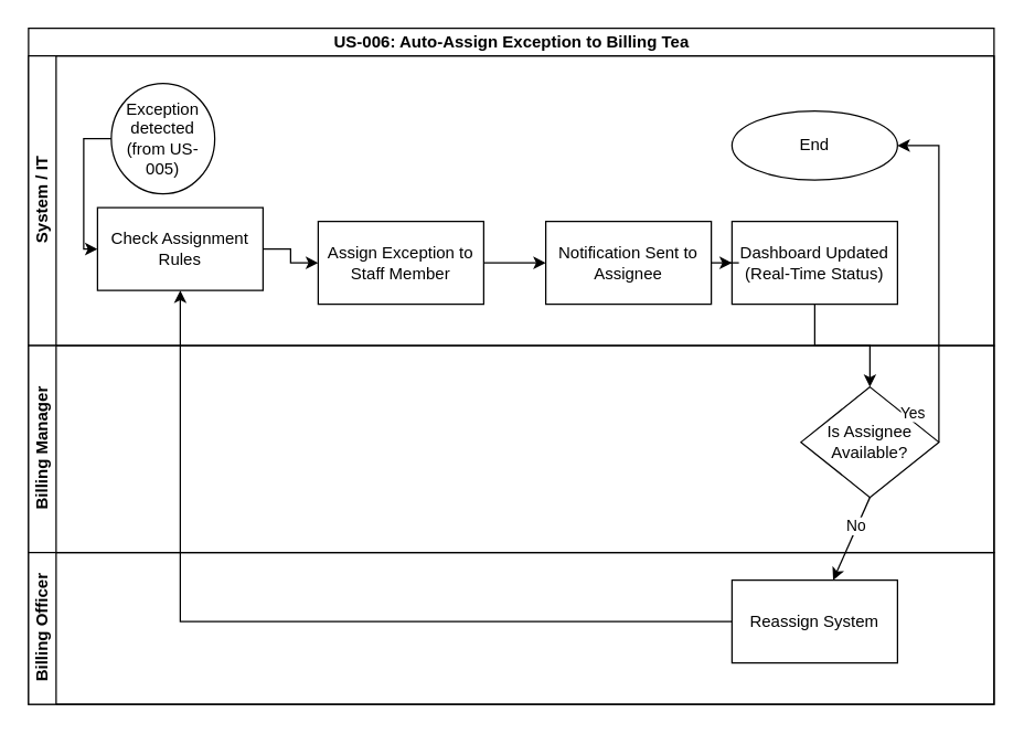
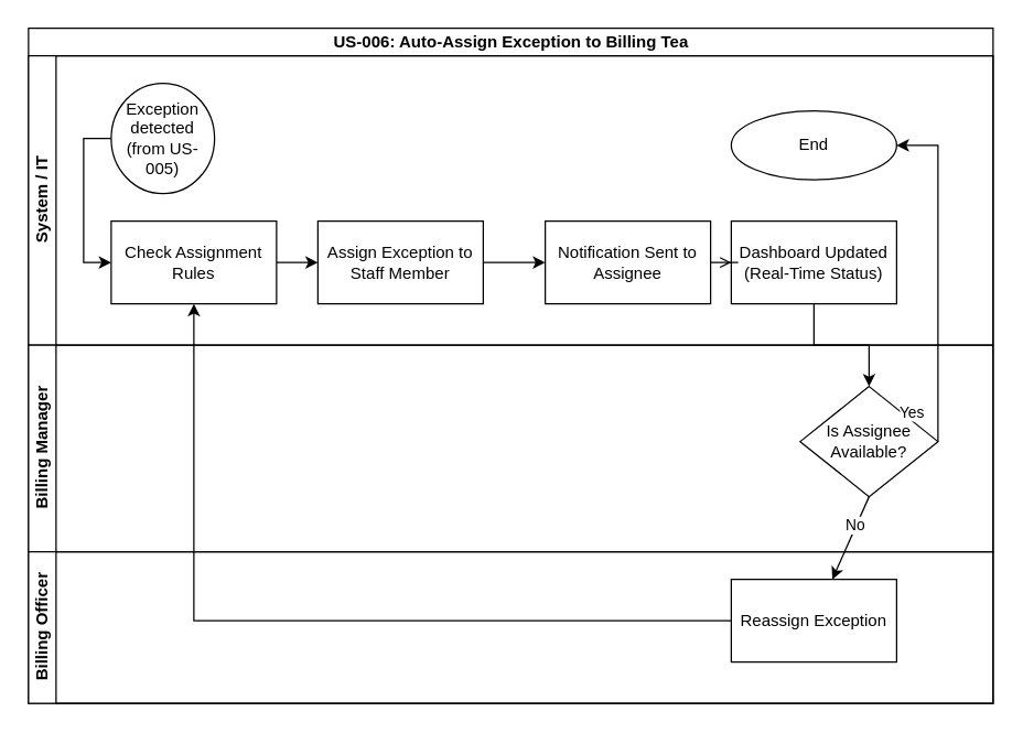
  <mxCell id="0" />
  <mxCell id="1" parent="0" />
  <mxCell id="2" value="US-006: Auto-Assign Exception to Billing Tea" style="swimlane;childLayout=stackLayout;resizeParent=1;resizeParentMax=0;horizontal=1;startSize=20;horizontalStack=0;html=1;" vertex="1" parent="1"><mxGeometry x="20" y="20" width="700" height="490" as="geometry" /></mxCell>
  <mxCell id="3" value="System / IT" style="swimlane;startSize=20;horizontal=0;html=1;" vertex="1" parent="2"><mxGeometry y="20" width="700" height="210" as="geometry" /></mxCell>
  <mxCell id="4" value="Dashboard Updated (Real-Time Status)" style="rounded=0;whiteSpace=wrap;html=1;" parent="3" vertex="1"><mxGeometry x="510" y="120" width="120" height="60" as="geometry" /></mxCell>
  <mxCell id="5" style="edgeStyle=orthogonalEdgeStyle;rounded=0;orthogonalLoop=1;jettySize=auto;html=1;exitX=1;exitY=0.5;exitDx=0;exitDy=0;entryX=0;entryY=0.5;entryDx=0;entryDy=0;" edge="1" parent="3" source="6" target="8"><mxGeometry relative="1" as="geometry" /></mxCell>
- <mxCell id="6" value="Check Assignment Rules" style="rounded=0;whiteSpace=wrap;html=1;" vertex="1" parent="3"><mxGeometry x="50" y="110" width="120" height="60" as="geometry" /></mxCell>
+ <mxCell id="6" value="Check Assignment Rules" style="rounded=0;whiteSpace=wrap;html=1;" vertex="1" parent="3"><mxGeometry x="60" y="120" width="120" height="60" as="geometry" /></mxCell>
  <mxCell id="7" style="edgeStyle=orthogonalEdgeStyle;rounded=0;orthogonalLoop=1;jettySize=auto;html=1;exitX=1;exitY=0.5;exitDx=0;exitDy=0;entryX=0;entryY=0.5;entryDx=0;entryDy=0;" edge="1" parent="3" source="8" target="10"><mxGeometry relative="1" as="geometry" /></mxCell>
  <mxCell id="8" value="Assign Exception to Staff Member" style="rounded=0;whiteSpace=wrap;html=1;" vertex="1" parent="3"><mxGeometry x="210" y="120" width="120" height="60" as="geometry" /></mxCell>
- <mxCell id="9" style="edgeStyle=orthogonalEdgeStyle;rounded=0;orthogonalLoop=1;jettySize=auto;html=1;exitX=1;exitY=0.5;exitDx=0;exitDy=0;" edge="1" parent="3" source="10" target="4"><mxGeometry relative="1" as="geometry" /></mxCell>
+ <mxCell id="9" style="edgeStyle=orthogonalEdgeStyle;rounded=0;orthogonalLoop=1;jettySize=auto;html=1;exitX=1;exitY=0.5;exitDx=0;exitDy=0;endArrow=open;" edge="1" parent="3" source="10" target="4"><mxGeometry relative="1" as="geometry" /></mxCell>
  <mxCell id="10" value="Notification Sent to Assignee" style="rounded=0;whiteSpace=wrap;html=1;" vertex="1" parent="3"><mxGeometry x="375" y="120" width="120" height="60" as="geometry" /></mxCell>
  <mxCell id="11" style="edgeStyle=orthogonalEdgeStyle;rounded=0;orthogonalLoop=1;jettySize=auto;html=1;exitX=0;exitY=0.5;exitDx=0;exitDy=0;entryX=0;entryY=0.5;entryDx=0;entryDy=0;" edge="1" parent="3" source="12" target="6"><mxGeometry relative="1" as="geometry" /></mxCell>
  <mxCell id="12" value="Exception detected (from US-005)" style="ellipse;whiteSpace=wrap;html=1;" vertex="1" parent="3"><mxGeometry x="60" y="20" width="75" height="80" as="geometry" /></mxCell>
  <mxCell id="13" value="End" style="ellipse;whiteSpace=wrap;html=1;" vertex="1" parent="3"><mxGeometry x="510" y="40" width="120" height="50" as="geometry" /></mxCell>
  <mxCell id="14" value="Billing Manager" style="swimlane;startSize=20;horizontal=0;html=1;" vertex="1" parent="2"><mxGeometry y="230" width="700" height="150" as="geometry" /></mxCell>
  <mxCell id="15" value="Is Assignee Available?" style="rhombus;whiteSpace=wrap;html=1;" vertex="1" parent="14"><mxGeometry x="560" y="30" width="100" height="80" as="geometry" /></mxCell>
  <mxCell id="16" style="edgeStyle=orthogonalEdgeStyle;rounded=0;orthogonalLoop=1;jettySize=auto;html=1;exitX=0;exitY=0.5;exitDx=0;exitDy=0;entryX=0.5;entryY=1;entryDx=0;entryDy=0;" edge="1" parent="2" source="23" target="6"><mxGeometry relative="1" as="geometry" /></mxCell>
  <mxCell id="17" style="edgeStyle=orthogonalEdgeStyle;rounded=0;orthogonalLoop=1;jettySize=auto;html=1;exitX=0.5;exitY=1;exitDx=0;exitDy=0;" edge="1" parent="2" source="4" target="15"><mxGeometry relative="1" as="geometry" /></mxCell>
  <mxCell id="18" style="edgeStyle=orthogonalEdgeStyle;rounded=0;orthogonalLoop=1;jettySize=auto;html=1;exitX=1;exitY=0.5;exitDx=0;exitDy=0;entryX=1;entryY=0.5;entryDx=0;entryDy=0;" edge="1" parent="2" source="15" target="13"><mxGeometry relative="1" as="geometry"><mxPoint x="710" y="110" as="targetPoint" /><Array as="points"><mxPoint x="660" y="300" /><mxPoint x="660" y="85" /></Array></mxGeometry></mxCell>
  <mxCell id="19" value="Yes" style="edgeLabel;html=1;align=center;verticalAlign=middle;resizable=0;points=[];" vertex="1" connectable="0" parent="18"><mxGeometry x="-0.08" y="-1" relative="1" as="geometry"><mxPoint x="-21" y="91" as="offset" /></mxGeometry></mxCell>
  <mxCell id="20" value="" style="endArrow=classic;html=1;rounded=0;exitX=0.5;exitY=1;exitDx=0;exitDy=0;" edge="1" parent="2" source="15" target="23"><mxGeometry width="50" height="50" relative="1" as="geometry"><mxPoint x="760" y="215" as="sourcePoint" /><mxPoint x="690" y="680" as="targetPoint" /></mxGeometry></mxCell>
  <mxCell id="21" value="No" style="edgeLabel;html=1;align=center;verticalAlign=middle;resizable=0;points=[];" vertex="1" connectable="0" parent="20"><mxGeometry x="-0.2" y="1" relative="1" as="geometry"><mxPoint x="-1" y="-4" as="offset" /></mxGeometry></mxCell>
  <mxCell id="22" value="Billing Officer" style="swimlane;startSize=20;horizontal=0;html=1;" vertex="1" parent="2"><mxGeometry y="380" width="700" height="110" as="geometry" /></mxCell>
- <mxCell id="23" value="Reassign System" style="rounded=0;whiteSpace=wrap;html=1;" vertex="1" parent="22"><mxGeometry x="510" y="20" width="120" height="60" as="geometry" /></mxCell>
+ <mxCell id="23" value="Reassign Exception" style="rounded=0;whiteSpace=wrap;html=1;" vertex="1" parent="22"><mxGeometry x="510" y="20" width="120" height="60" as="geometry" /></mxCell>
